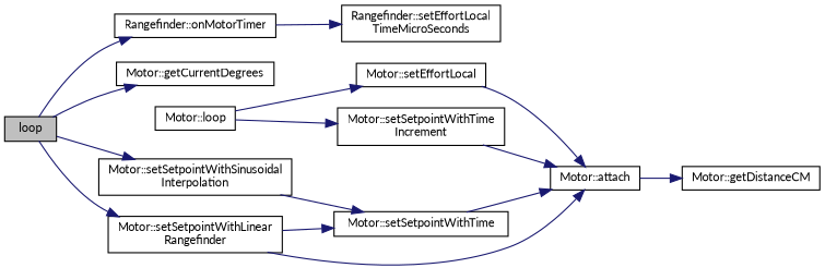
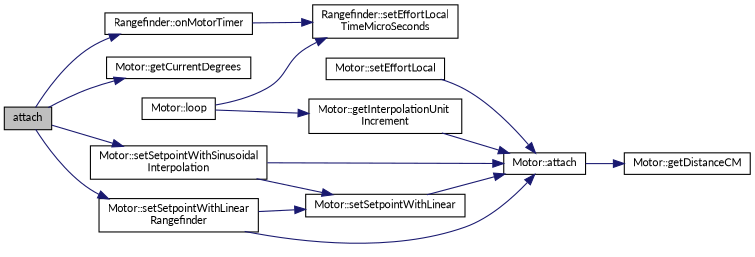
  digraph {
    fontname=Lato
    rankdir=LR
    node [color=black fillcolor=white fontname=Lato fontsize=10 shape=record style=filled]
    edge [color=midnightblue fontname=Lato fontsize=10 labelfontname=Helvetica labelfontsize=10 style=solid]
-   n1 [fillcolor=grey75 fontcolor=black height=0.2 label=loop width=0.4]
+   n1 [fillcolor=grey75 fontcolor=black height=0.2 label=attach width=0.4]
    n2 [height=0.2 label="Motor::getCurrentDegrees" width=0.4]
    n3 [height=0.2 label="Rangefinder::onMotorTimer" width=0.4]
    n4 [height=0.2 label="Motor::setSetpointWithLinear\lRangefinder" width=0.4]
    n5 [height=0.2 label="Motor::setSetpointWithSinusoidal\lInterpolation" width=0.4]
    n6 [height=0.2 label="Rangefinder::setEffortLocal\lTimeMicroSeconds" width=0.4]
    n7 [height=0.2 label="Motor::attach" width=0.4]
-   n8 [height=0.2 label="Motor::setSetpointWithTime" width=0.4]
+   n8 [height=0.2 label="Motor::setSetpointWithLinear" width=0.4]
    n9 [height=0.2 label="Motor::getDistanceCM" width=0.4]
    n10 [height=0.2 label="Motor::loop" width=0.4]
-   n11 [height=0.2 label="Motor::setSetpointWithTime\lIncrement" width=0.4]
+   n11 [height=0.2 label="Motor::getInterpolationUnit\lIncrement" width=0.4]
    n12 [height=0.2 label="Motor::setEffortLocal" width=0.4]
    n1 -> n2
    n1 -> n3
    n1 -> n4
    n1 -> n5
    n3 -> n6
    n4 -> n7
    n4 -> n8
+   n5 -> n7
    n5 -> n8
    n7 -> n9
    n8 -> n7
    n10 -> n11
-   n10 -> n12
+   n10 -> n6
    n11 -> n7
    n12 -> n7
  }
